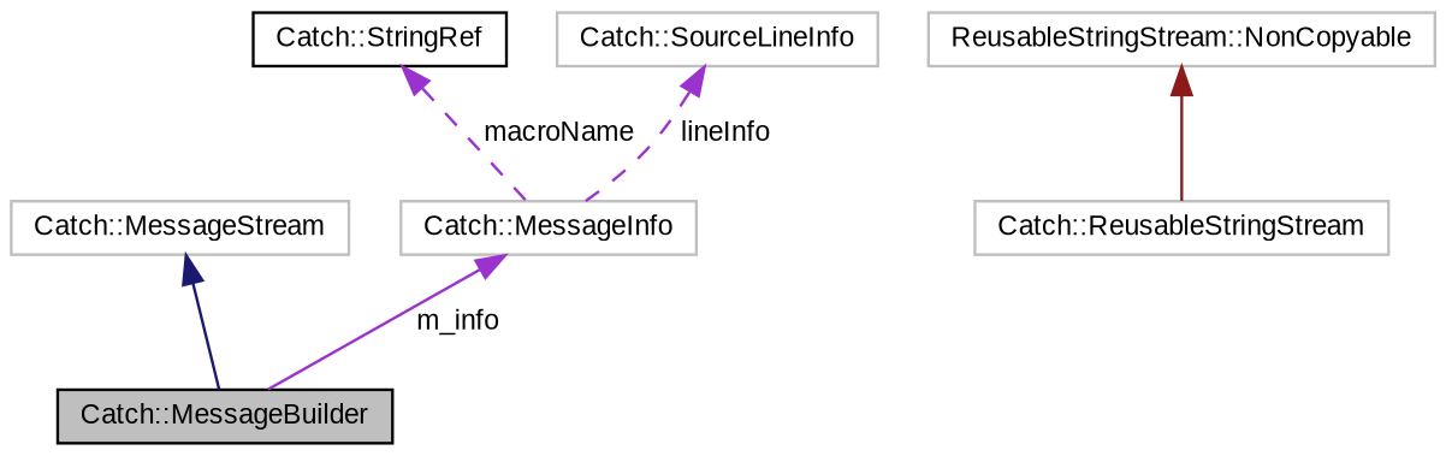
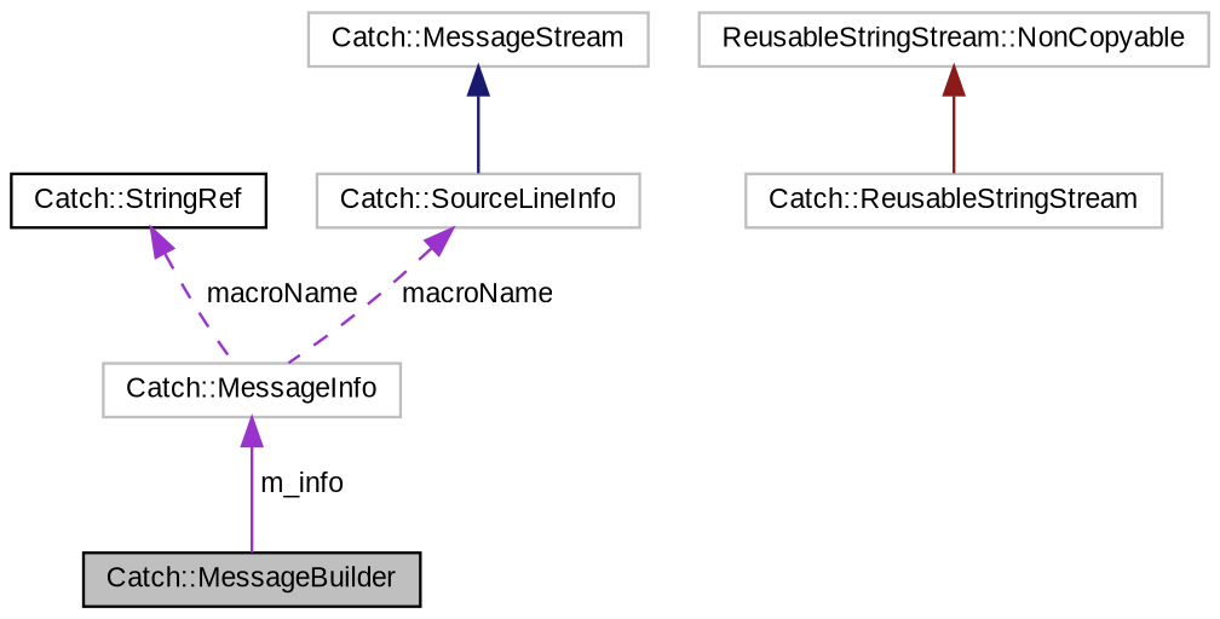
  digraph {
    fontname="Liberation Sans"
    node [color=grey75 fillcolor=white fontname="Liberation Sans" fontsize=10 shape=record style=filled]
    edge [color=darkorchid3 dir=back fontname="Liberation Sans" fontsize=10 labelfontname=Helvetica labelfontsize=10 style=solid]
    n1 [color=black fillcolor=grey75 fontcolor=black height=0.2 label="Catch::MessageBuilder" width=0.4]
    n2 [height=0.2 label="Catch::MessageStream" width=0.4]
    n3 [height=0.2 label="Catch::ReusableStringStream" width=0.4]
    n4 [height=0.2 label="ReusableStringStream::NonCopyable" width=0.4]
    n5 [height=0.2 label="Catch::MessageInfo" width=0.4]
    n6 [color=black height=0.2 label="Catch::StringRef" width=0.4]
    n7 [height=0.2 label="Catch::SourceLineInfo" width=0.4]
-   n2 -> n1 [color=midnightblue]
+   n2 -> n7 [color=midnightblue]
    n4 -> n3 [color=firebrick4]
    n5 -> n1 [label=" m_info"]
    n6 -> n5 [label=" macroName" style=dashed]
-   n7 -> n5 [label=" lineInfo" style=dashed]
+   n7 -> n5 [label=" macroName" style=dashed]
  }
